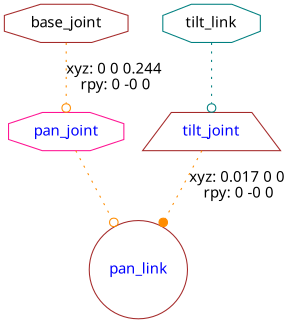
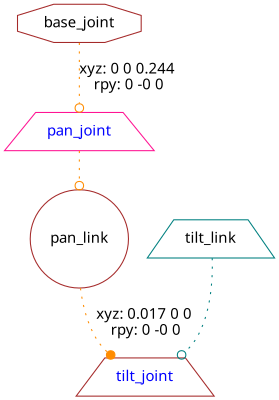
  digraph {
    fontname="Noto Sans"
    node [color=brown fontname="Noto Sans" shape=octagon]
    edge [arrowhead=odot color=darkorange fontname="Noto Sans" style=dotted]
    n1 [label=base_joint]
-   pan_joint [color=deeppink fontcolor=blue]
-   n3 [label=pan_link shape=circle fontcolor=blue]
+   pan_joint [color=deeppink fontcolor=blue shape=trapezium]
+   n3 [label=pan_link shape=circle]
    tilt_joint [fontcolor=blue shape=trapezium]
-   n5 [color=teal label=tilt_link]
+   n5 [color=teal label=tilt_link shape=trapezium]
    n1 -> pan_joint [label="xyz: 0 0 0.244 \nrpy: 0 -0 0"]
    pan_joint -> n3
-   tilt_joint -> n3 [arrowhead=dot label="xyz: 0.017 0 0 \nrpy: 0 -0 0"]
+   n3 -> tilt_joint [arrowhead=dot label="xyz: 0.017 0 0 \nrpy: 0 -0 0"]
    n5 -> tilt_joint [color=teal]
  }
